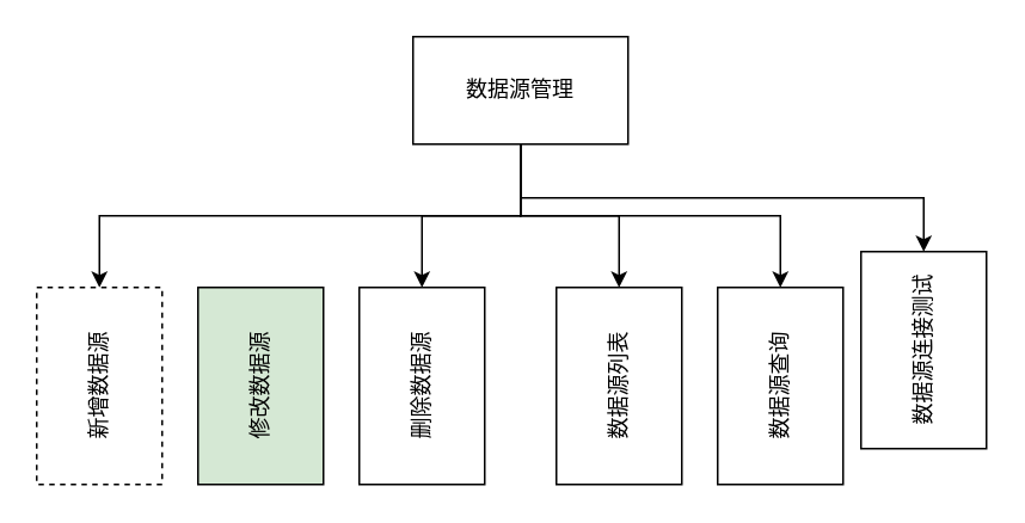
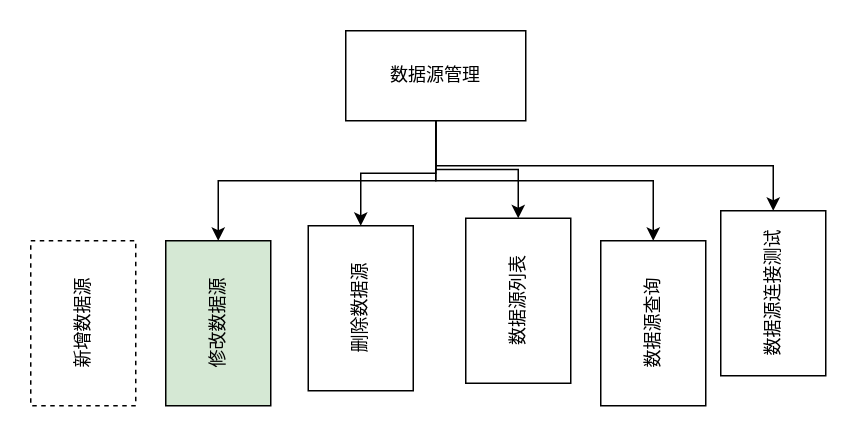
  <mxCell id="0" />
  <mxCell id="1" parent="0" />
- <mxCell id="2" style="edgeStyle=orthogonalEdgeStyle;rounded=0;orthogonalLoop=1;jettySize=auto;html=1;exitX=0.5;exitY=1;exitDx=0;exitDy=0;entryX=0.5;entryY=1;entryDx=0;entryDy=0;" edge="1" parent="1" source="8" target="9"><mxGeometry relative="1" as="geometry" /></mxCell>
+ <mxCell id="3" style="edgeStyle=orthogonalEdgeStyle;rounded=0;orthogonalLoop=1;jettySize=auto;html=1;exitX=0.5;exitY=1;exitDx=0;exitDy=0;entryX=0.5;entryY=1;entryDx=0;entryDy=0;" edge="1" parent="1" source="8" target="10"><mxGeometry relative="1" as="geometry" /></mxCell>
  <mxCell id="4" style="edgeStyle=orthogonalEdgeStyle;rounded=0;orthogonalLoop=1;jettySize=auto;html=1;exitX=0.5;exitY=1;exitDx=0;exitDy=0;entryX=0.5;entryY=1;entryDx=0;entryDy=0;" edge="1" parent="1" source="8" target="11"><mxGeometry relative="1" as="geometry" /></mxCell>
  <mxCell id="5" style="edgeStyle=orthogonalEdgeStyle;rounded=0;orthogonalLoop=1;jettySize=auto;html=1;exitX=0.5;exitY=1;exitDx=0;exitDy=0;entryX=0.5;entryY=1;entryDx=0;entryDy=0;" edge="1" parent="1" source="8" target="12"><mxGeometry relative="1" as="geometry" /></mxCell>
  <mxCell id="6" style="edgeStyle=orthogonalEdgeStyle;rounded=0;orthogonalLoop=1;jettySize=auto;html=1;exitX=0.5;exitY=1;exitDx=0;exitDy=0;entryX=0.5;entryY=1;entryDx=0;entryDy=0;" edge="1" parent="1" source="8" target="13"><mxGeometry relative="1" as="geometry" /></mxCell>
  <mxCell id="7" style="edgeStyle=orthogonalEdgeStyle;rounded=0;orthogonalLoop=1;jettySize=auto;html=1;exitX=0.5;exitY=1;exitDx=0;exitDy=0;entryX=0.5;entryY=1;entryDx=0;entryDy=0;" edge="1" parent="1" source="8" target="14"><mxGeometry relative="1" as="geometry" /></mxCell>
  <mxCell id="8" value="数据源管理" style="rounded=0;whiteSpace=wrap;html=1;" vertex="1" parent="1"><mxGeometry x="230" y="20" width="120" height="60" as="geometry" /></mxCell>
  <mxCell id="9" value="新增数据源" style="rounded=0;whiteSpace=wrap;html=1;direction=west;horizontal=0;dashed=1;" vertex="1" parent="1"><mxGeometry x="20" y="160" width="70" height="110" as="geometry" /></mxCell>
  <mxCell id="10" value="修改数据源" style="rounded=0;whiteSpace=wrap;html=1;direction=west;horizontal=0;fillColor=#d5e8d4;" vertex="1" parent="1"><mxGeometry x="110" y="160" width="70" height="110" as="geometry" /></mxCell>
- <mxCell id="11" value="删除数据源" style="rounded=0;whiteSpace=wrap;html=1;direction=west;horizontal=0;" vertex="1" parent="1"><mxGeometry x="200" y="160" width="70" height="110" as="geometry" /></mxCell>
- <mxCell id="12" value="数据源列表" style="rounded=0;whiteSpace=wrap;html=1;direction=west;horizontal=0;" vertex="1" parent="1"><mxGeometry x="310" y="160" width="70" height="110" as="geometry" /></mxCell>
+ <mxCell id="11" value="删除数据源" style="rounded=0;whiteSpace=wrap;html=1;direction=west;horizontal=0;" vertex="1" parent="1"><mxGeometry x="205" y="150" width="70" height="110" as="geometry" /></mxCell>
+ <mxCell id="12" value="数据源列表" style="rounded=0;whiteSpace=wrap;html=1;direction=west;horizontal=0;" vertex="1" parent="1"><mxGeometry x="310" y="145" width="70" height="110" as="geometry" /></mxCell>
  <mxCell id="13" value="数据源查询" style="rounded=0;whiteSpace=wrap;html=1;direction=west;horizontal=0;" vertex="1" parent="1"><mxGeometry x="400" y="160" width="70" height="110" as="geometry" /></mxCell>
  <mxCell id="14" value="数据源连接测试" style="rounded=0;whiteSpace=wrap;html=1;direction=west;horizontal=0;" vertex="1" parent="1"><mxGeometry x="480" y="140" width="70" height="110" as="geometry" /></mxCell>
